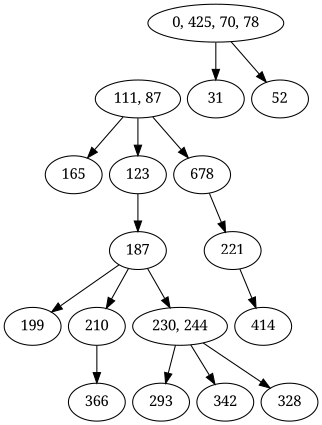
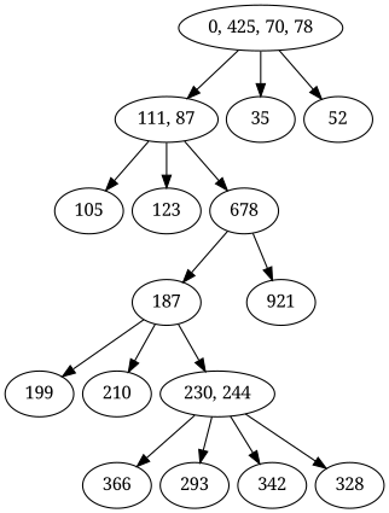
  digraph {
    fontname="Noto Serif"
    nodesep=0.1
    node [fixedsize=false fontname="Noto Serif"]
    edge [fontname="Noto Serif"]
    n1 [label="0, 425, 70, 78"]
    n2 [label="111, 87"]
-   n3 [label=31]
+   n3 [label=35]
    n4 [label=52]
-   n5 [label=165]
+   n5 [label=105]
    n6 [label=123]
    n7 [label=678]
    n8 [label=187]
-   n9 [label=221]
+   n9 [label=921]
    n10 [label=199]
    n11 [label=210]
    n12 [label="230, 244"]
-   n13 [label=414]
    n14 [label=293]
    n15 [label=366]
    n16 [label=342]
    n17 [label=328]
+   n1 -> n2
    n1 -> n3
    n1 -> n4
    n2 -> n5
    n2 -> n6
    n2 -> n7
-   n6 -> n8
+   n7 -> n8
    n7 -> n9
    n8 -> n10
    n8 -> n11
    n8 -> n12
-   n9 -> n13
    n12 -> n14
-   n11 -> n15
+   n12 -> n15
    n12 -> n16
    n12 -> n17
  }
